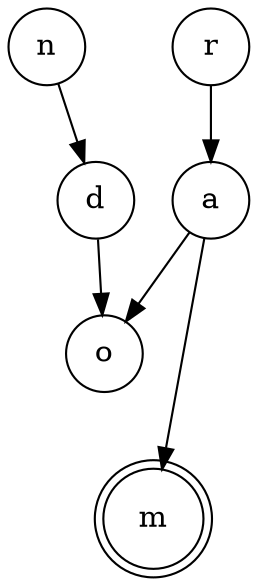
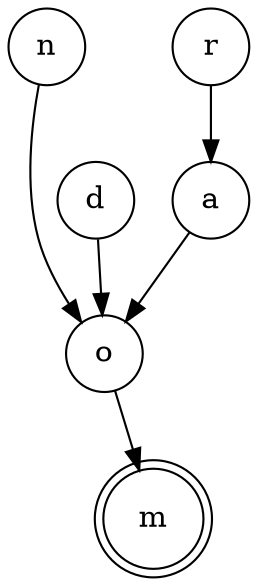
  digraph {
    node [color=black shape=circle]
    m [shape=doublecircle]
    r
    a
    o
    n
    d
    r -> a
    a -> o
-   a -> m
-   n -> d
+   o -> m
+   n -> o
    d -> o
  }
